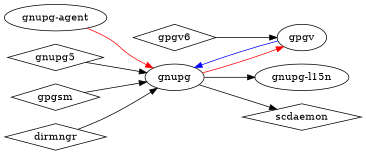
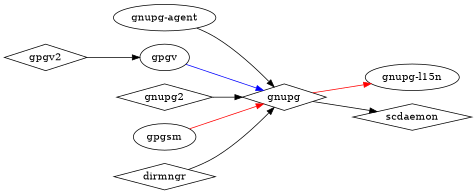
  digraph {
    rankdir=LR
    node [shape=diamond]
    edge [color=black]
    n1 [label="gnupg-agent" shape=ellipse]
-   gnupg [shape=ellipse]
+   gnupg
    gpgv [shape=ellipse]
    n4 [label="gnupg-l15n" shape=ellipse]
    scdaemon
-   gnupg2 [label=gnupg5]
-   gpgv2 [label=gpgv6]
-   gpgsm
+   gnupg2
+   gpgv2
+   gpgsm [shape=ellipse]
    dirmngr
-   n1 -> gnupg [color=red]
-   gnupg -> gpgv [color=red]
-   gnupg -> n4
+   n1 -> gnupg
+   gnupg -> n4 [color=red]
    gnupg -> scdaemon
    gpgv -> gnupg [color=blue]
    gnupg2 -> gnupg
    gpgv2 -> gpgv
-   gpgsm -> gnupg
+   gpgsm -> gnupg [color=red]
    dirmngr -> gnupg
  }
